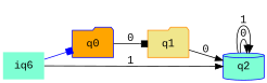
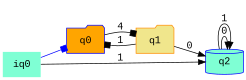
  digraph {
    fontname="Liberation Mono"
    fontsize=8
    rankdir=LR
    node [color=blue fillcolor=aquamarine fontname="Liberation Mono" shape=folder style=filled]
    edge [arrowhead=normal fontname="Liberation Mono"]
    q0 [fillcolor=orange]
    q1 [color=darkorange fillcolor=khaki]
    q2 [shape=cylinder]
-   iq0 [shape=plaintext label=iq6]
-   q0 -> q1 [arrowhead=box label=0]
+   iq0 [shape=plaintext]
+   q0 -> q1 [arrowhead=box label=4]
+   q1 -> q0 [arrowhead=box label=1]
    q1 -> q2 [label=0]
    q2 -> q2 [label=0]
    q2 -> q2 [label=1]
    iq0 -> q0 [arrowhead=box color=blue]
    iq0 -> q2 [label=1]
  }
